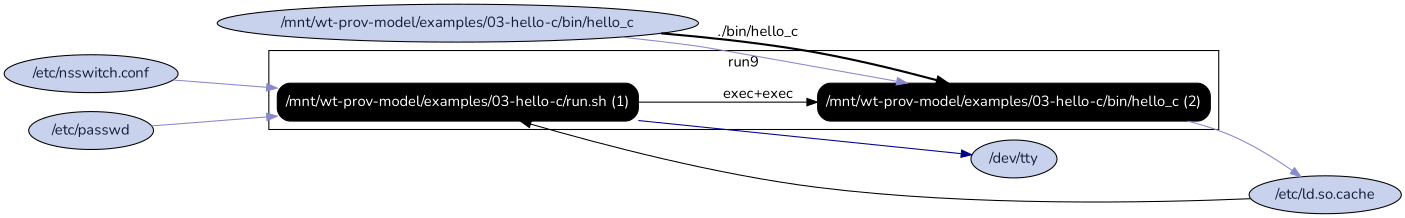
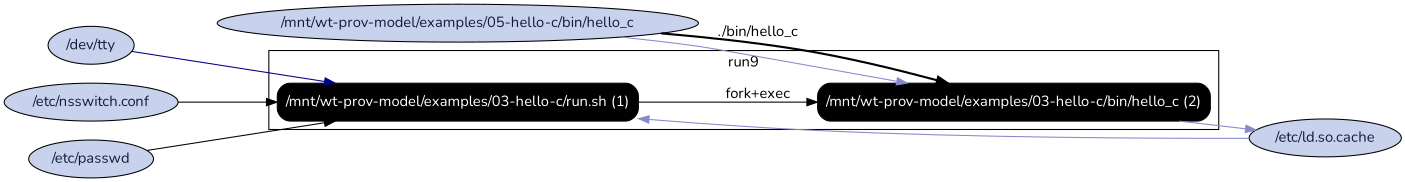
  digraph {
    fontname=Nunito
    rankdir=LR
    node [fillcolor="#C9D2ED" fontcolor="#131C39" fontname=Nunito shape=ellipse style="filled,rounded"]
    edge [fontname=Nunito color="#8888CC"]
    n1 [fillcolor=black fontcolor=white label="/mnt/wt-prov-model/examples/03-hello-c/run.sh (1)" shape=box]
    n2 [fillcolor=black fontcolor=white label="/mnt/wt-prov-model/examples/03-hello-c/bin/hello_c (2)" shape=box]
    "/dev/tty"
    "/etc/ld.so.cache"
    "/etc/nsswitch.conf"
    "/etc/passwd"
-   "/mnt/wt-prov-model/examples/03-hello-c/bin/hello_c"
+   "/mnt/wt-prov-model/examples/03-hello-c/bin/hello_c" [label="/mnt/wt-prov-model/examples/05-hello-c/bin/hello_c"]
    subgraph cluster_1 {
      label=run9
      n1
      n2
    }
-   n1 -> n2 [label="exec+exec" color=""]
-   n1 -> "/dev/tty" [color="#000088"]
+   n1 -> n2 [label="fork+exec" color=""]
+   "/dev/tty" -> n1 [color="#000088"]
    n2 -> "/etc/ld.so.cache"
-   "/etc/ld.so.cache" -> n1 [color=black]
-   "/etc/nsswitch.conf" -> n1
-   "/etc/passwd" -> n1
+   "/etc/ld.so.cache" -> n1
+   "/etc/nsswitch.conf" -> n1 [color=black]
+   "/etc/passwd" -> n1 [color=black]
    "/mnt/wt-prov-model/examples/03-hello-c/bin/hello_c" -> n2 [label="./bin/hello_c" style=bold color=""]
    "/mnt/wt-prov-model/examples/03-hello-c/bin/hello_c" -> n2
  }
